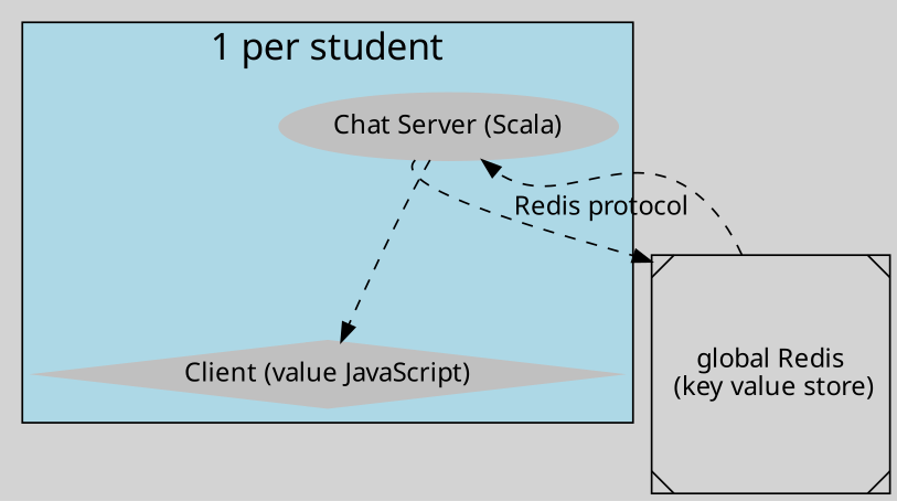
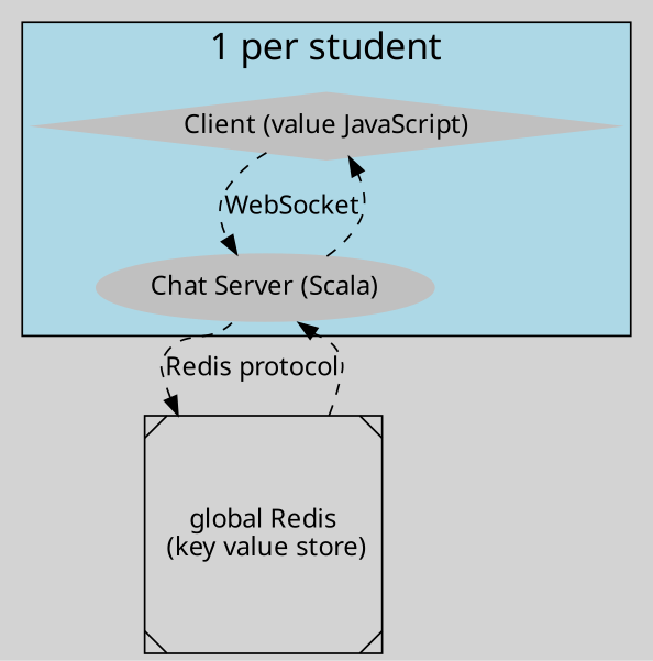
  digraph {
    bgcolor=lightgray
    fontname="Noto Sans"
    style=filled
    node [color=gray fontcolor=black fontname="Noto Sans" style=filled]
    edge [fontname="Noto Sans" style=dashed]
    n1 [label="Client (value JavaScript)" shape=Mdiamond]
    n2 [label="Chat Server (Scala)"]
    n3 [label="global Redis\n (key value store)" shape=Msquare color="" fontcolor=""]
    subgraph cluster_1 {
      bgcolor=lightblue
      fontsize=20
      label="1 per student"
      n1
      n2
    }
+   n1 -> n2 [label=WebSocket]
    n2 -> n1
    n2 -> n3 [label="Redis protocol" tailport=sw]
    n3 -> n2 [headport=se]
  }
